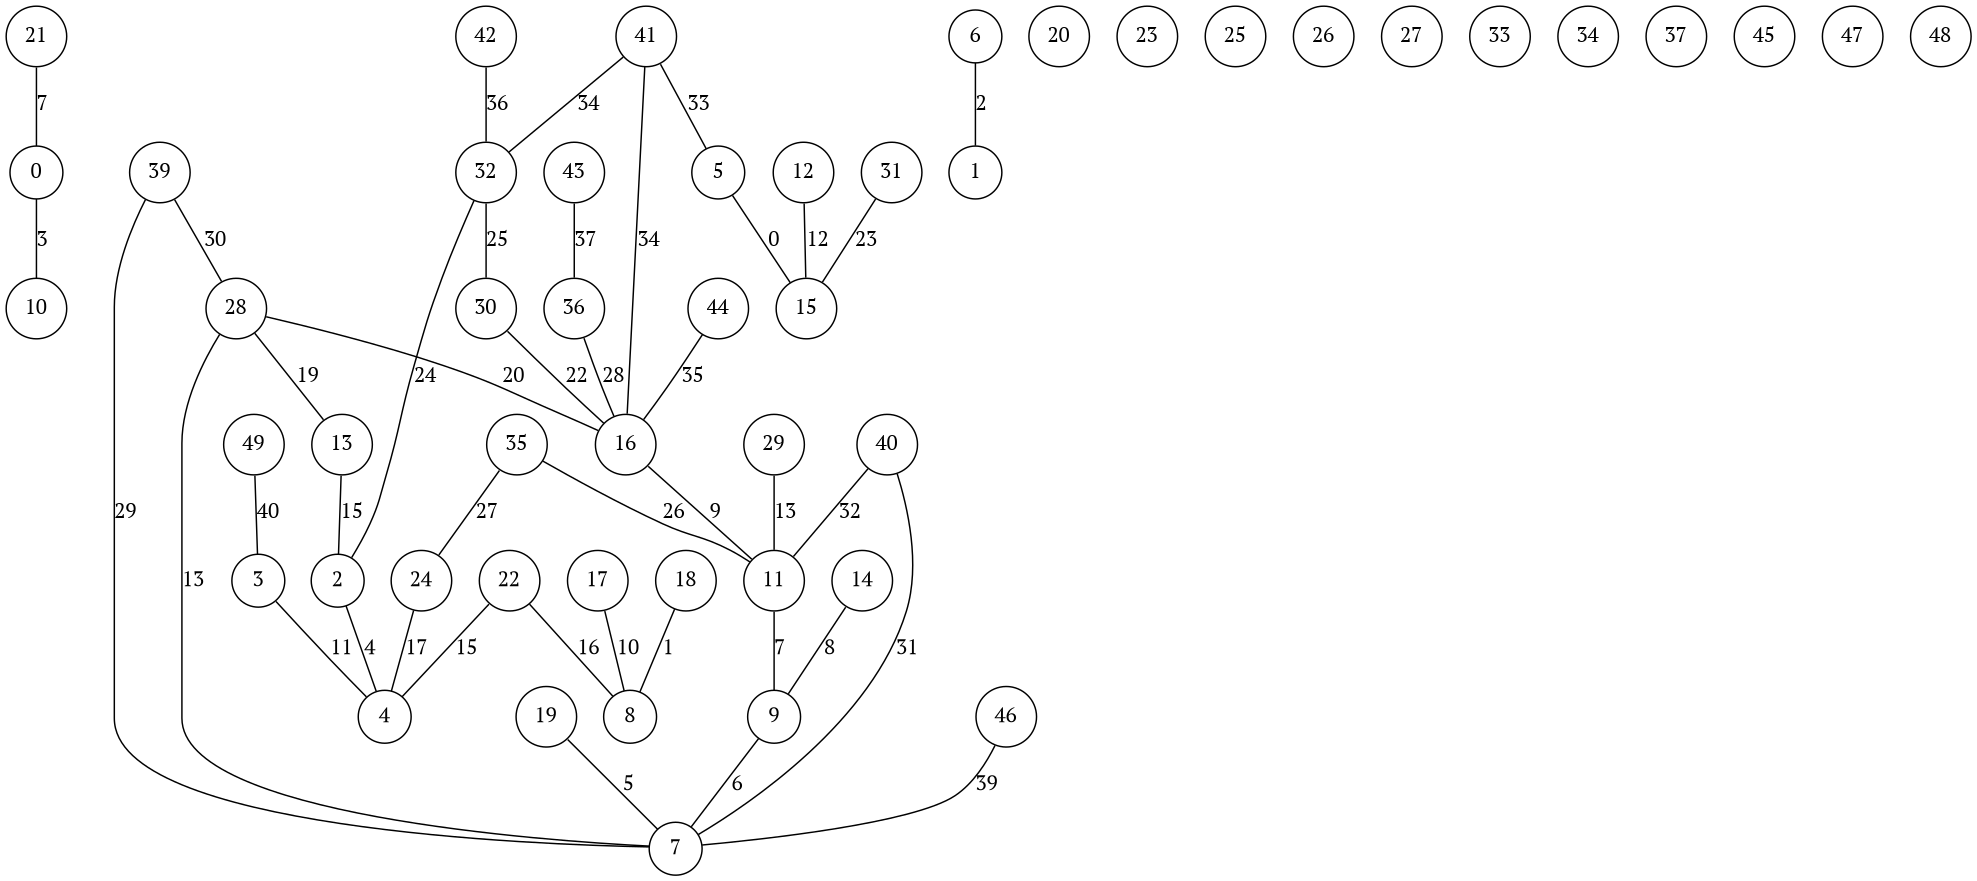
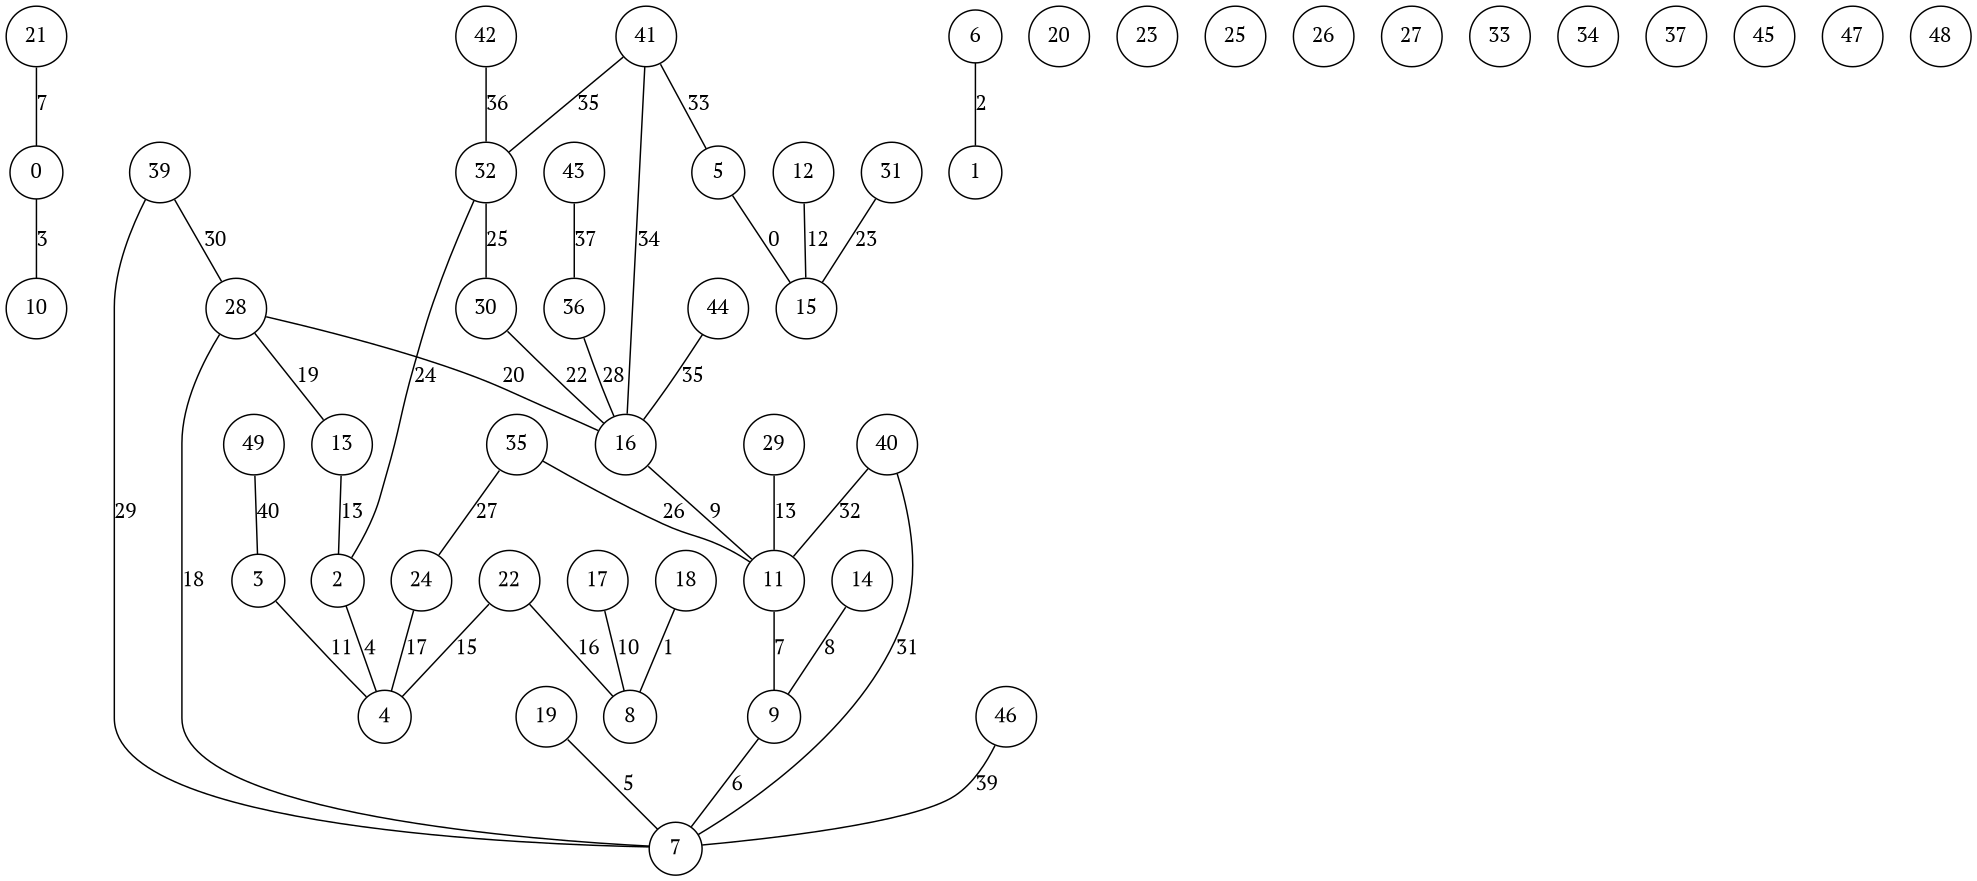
  digraph {
    fontname="PT Serif"
    rankdir=TB
    node [fontname="PT Serif" shape=circle]
    edge [dir=none fontname="PT Serif"]
    0
    10
    2
    4
    3
    5
    15
    6
    1
    9
    7
    11
    12
    13
    14
    16
    17
    8
    18
    19
    20
    21
    22
    23
    24
    25
    26
    27
    28
    29
    30
    31
    32
    33
    34
    35
    36
    37
    39
    40
    41
    42
    43
    44
    45
    46
    47
    48
    49
    0 -> 10 [label=3]
    2 -> 4 [label=4]
    3 -> 4 [label=11]
    5 -> 15 [label=0]
    6 -> 1 [label=2]
    9 -> 7 [label=6]
    11 -> 9 [label=7]
    12 -> 15 [label=12]
-   13 -> 2 [label=15]
+   13 -> 2 [label=13]
    14 -> 9 [label=8]
    16 -> 11 [label=9]
    17 -> 8 [label=10]
    18 -> 8 [label=1]
    19 -> 7 [label=5]
    21 -> 0 [label=7]
    22 -> 4 [label=15]
    22 -> 8 [label=16]
    24 -> 4 [label=17]
-   28 -> 7 [label=13]
+   28 -> 7 [label=18]
    28 -> 13 [label=19]
    28 -> 16 [label=20]
    29 -> 11 [label=13]
    30 -> 16 [label=22]
    31 -> 15 [label=23]
    32 -> 2 [label=24]
    32 -> 30 [label=25]
    35 -> 11 [label=26]
    35 -> 24 [label=27]
    36 -> 16 [label=28]
    39 -> 7 [label=29]
    39 -> 28 [label=30]
    40 -> 7 [label=31]
    40 -> 11 [label=32]
    41 -> 5 [label=33]
    41 -> 16 [label=34]
-   41 -> 32 [label=34]
+   41 -> 32 [label=35]
    42 -> 32 [label=36]
    43 -> 36 [label=37]
    44 -> 16 [label=35]
    46 -> 7 [label=39]
    49 -> 3 [label=40]
  }
